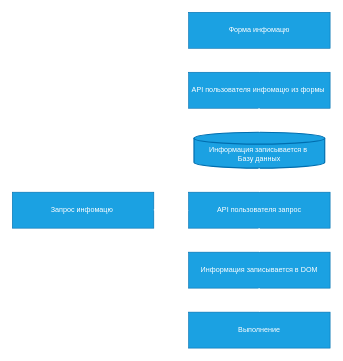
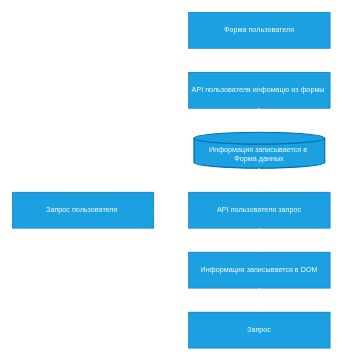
  <mxCell id="0" />
  <mxCell id="1" parent="0" />
  <mxCell id="2" value="API пользователя инфомацю из формы " style="rounded=0;whiteSpace=wrap;fillColor=#1ba1e2;fontColor=#ffffff;strokeColor=#006EAF;metaEdit=1;fixDash=0;backgroundOutline=0;enumerate=0;comic=0;snapToPoint=0;shadow=0;" parent="1" vertex="1"><mxGeometry x="314" y="120" width="236" height="60" as="geometry" /></mxCell>
  <mxCell id="3" value="API пользователя запрос" style="rounded=0;whiteSpace=wrap;fillColor=#1ba1e2;fontColor=#ffffff;strokeColor=#006EAF;metaEdit=1;fixDash=0;backgroundOutline=0;enumerate=0;comic=0;snapToPoint=0;shadow=0;" parent="1" vertex="1"><mxGeometry x="314" y="320" width="236" height="60" as="geometry" /></mxCell>
  <mxCell id="4" value="Информация записывается в DOM" style="rounded=0;whiteSpace=wrap;fillColor=#1ba1e2;fontColor=#ffffff;strokeColor=#006EAF;metaEdit=1;fixDash=0;backgroundOutline=0;enumerate=0;comic=0;snapToPoint=0;shadow=0;" parent="1" vertex="1"><mxGeometry x="314" y="420" width="236" height="60" as="geometry" /></mxCell>
- <mxCell id="5" value="Выполнение" style="rounded=0;whiteSpace=wrap;fillColor=#1ba1e2;fontColor=#ffffff;strokeColor=#006EAF;metaEdit=1;fixDash=0;backgroundOutline=0;enumerate=0;comic=0;snapToPoint=0;shadow=0;" parent="1" vertex="1"><mxGeometry x="314" y="520" width="236" height="60" as="geometry" /></mxCell>
- <mxCell id="6" value="Запрос инфомацю " style="rounded=0;whiteSpace=wrap;fillColor=#1ba1e2;fontColor=#ffffff;strokeColor=#006EAF;metaEdit=1;fixDash=0;backgroundOutline=0;enumerate=0;comic=0;snapToPoint=0;shadow=0;" parent="1" vertex="1"><mxGeometry x="20" y="320" width="236" height="60" as="geometry" /></mxCell>
- <mxCell id="7" value="&#10;Информация записывается в &#10;Базу данных" style="strokeWidth=2;shape=mxgraph.flowchart.database;whiteSpace=wrap;fillColor=#1ba1e2;fontColor=#ffffff;strokeColor=#006EAF;metaEdit=1;fixDash=0;backgroundOutline=0;enumerate=0;comic=0;snapToPoint=0;shadow=0;" parent="1" vertex="1"><mxGeometry x="323" y="220" width="218" height="60" as="geometry" /></mxCell>
+ <mxCell id="5" value="Запрос" style="rounded=0;whiteSpace=wrap;fillColor=#1ba1e2;fontColor=#ffffff;strokeColor=#006EAF;metaEdit=1;fixDash=0;backgroundOutline=0;enumerate=0;comic=0;snapToPoint=0;shadow=0;" parent="1" vertex="1"><mxGeometry x="314" y="520" width="236" height="60" as="geometry" /></mxCell>
+ <mxCell id="6" value="Запрос пользователя " style="rounded=0;whiteSpace=wrap;fillColor=#1ba1e2;fontColor=#ffffff;strokeColor=#006EAF;metaEdit=1;fixDash=0;backgroundOutline=0;enumerate=0;comic=0;snapToPoint=0;shadow=0;" parent="1" vertex="1"><mxGeometry x="20" y="320" width="236" height="60" as="geometry" /></mxCell>
+ <mxCell id="7" value="&#10;Информация записывается в &#10;Форма данных" style="strokeWidth=2;shape=mxgraph.flowchart.database;whiteSpace=wrap;fillColor=#1ba1e2;fontColor=#ffffff;strokeColor=#006EAF;metaEdit=1;fixDash=0;backgroundOutline=0;enumerate=0;comic=0;snapToPoint=0;shadow=0;" parent="1" vertex="1"><mxGeometry x="323" y="220" width="218" height="60" as="geometry" /></mxCell>
  <mxCell id="8" value="" style="endArrow=classic;endSize=8;startSize=8;jumpSize=7;strokeWidth=2;metaEdit=1;fixDash=0;backgroundOutline=0;enumerate=0;comic=0;snapToPoint=0;shadow=0;strokeColor=#FFFFFF;fillColor=#1ba1e2;" parent="1" edge="1"><mxGeometry width="50" height="50" relative="1" as="geometry"><mxPoint x="431.64" y="80" as="sourcePoint" /><mxPoint x="432" y="120" as="targetPoint" /></mxGeometry></mxCell>
  <mxCell id="9" value="" style="endArrow=classic;endSize=8;startSize=8;jumpSize=7;strokeWidth=2;metaEdit=1;fixDash=0;backgroundOutline=0;enumerate=0;comic=0;snapToPoint=0;shadow=0;strokeColor=#FFFFFF;" edge="1" parent="1"><mxGeometry width="50" height="50" relative="1" as="geometry"><mxPoint x="431.5" y="180" as="sourcePoint" /><mxPoint x="431.86" y="220" as="targetPoint" /></mxGeometry></mxCell>
  <mxCell id="10" value="" style="endArrow=classic;endSize=8;startSize=8;jumpSize=7;strokeWidth=2;metaEdit=1;fixDash=0;backgroundOutline=0;enumerate=0;comic=0;snapToPoint=0;shadow=0;strokeColor=#FFFFFF;fillColor=#1ba1e2;" edge="1" parent="1"><mxGeometry width="50" height="50" relative="1" as="geometry"><mxPoint x="431.62" y="280" as="sourcePoint" /><mxPoint x="431.98" y="320" as="targetPoint" /></mxGeometry></mxCell>
  <mxCell id="11" value="" style="endArrow=classic;endSize=8;startSize=8;jumpSize=7;strokeWidth=2;metaEdit=1;fixDash=0;backgroundOutline=0;enumerate=0;comic=0;snapToPoint=0;shadow=0;strokeColor=#FFFFFF;fillColor=#1ba1e2;" edge="1" parent="1"><mxGeometry width="50" height="50" relative="1" as="geometry"><mxPoint x="431.62" y="380" as="sourcePoint" /><mxPoint x="431.98" y="420" as="targetPoint" /></mxGeometry></mxCell>
  <mxCell id="12" value="" style="endArrow=classic;endSize=8;startSize=8;jumpSize=7;strokeWidth=2;metaEdit=1;fixDash=0;backgroundOutline=0;enumerate=0;comic=0;snapToPoint=0;shadow=0;strokeColor=#FFFFFF;fillColor=#1ba1e2;" edge="1" parent="1"><mxGeometry width="50" height="50" relative="1" as="geometry"><mxPoint x="431.62" y="480" as="sourcePoint" /><mxPoint x="431.98" y="520" as="targetPoint" /></mxGeometry></mxCell>
  <mxCell id="13" value="" style="endArrow=classic;endSize=8;startSize=8;jumpSize=7;strokeWidth=2;metaEdit=1;fixDash=0;backgroundOutline=0;enumerate=0;comic=0;snapToPoint=0;shadow=0;strokeColor=#FFFFFF;fillColor=#1ba1e2;entryX=0;entryY=0.5;entryDx=0;entryDy=0;" edge="1" parent="1" target="3"><mxGeometry width="50" height="50" relative="1" as="geometry"><mxPoint x="256" y="349.62" as="sourcePoint" /><mxPoint x="310" y="350" as="targetPoint" /></mxGeometry></mxCell>
- <mxCell id="14" value="Форма инфомацю" style="rounded=0;whiteSpace=wrap;fillColor=#1ba1e2;fontColor=#ffffff;strokeColor=#006EAF;" vertex="1" parent="1"><mxGeometry x="314" y="20" width="236" height="60" as="geometry" /></mxCell>
+ <mxCell id="14" value="Форма пользователя" style="rounded=0;whiteSpace=wrap;fillColor=#1ba1e2;fontColor=#ffffff;strokeColor=#006EAF;" vertex="1" parent="1"><mxGeometry x="314" y="20" width="236" height="60" as="geometry" /></mxCell>
